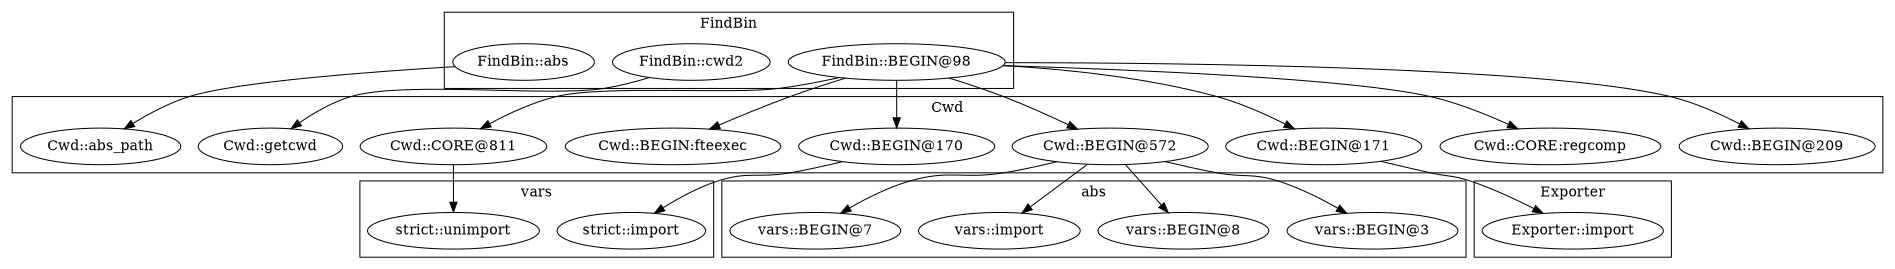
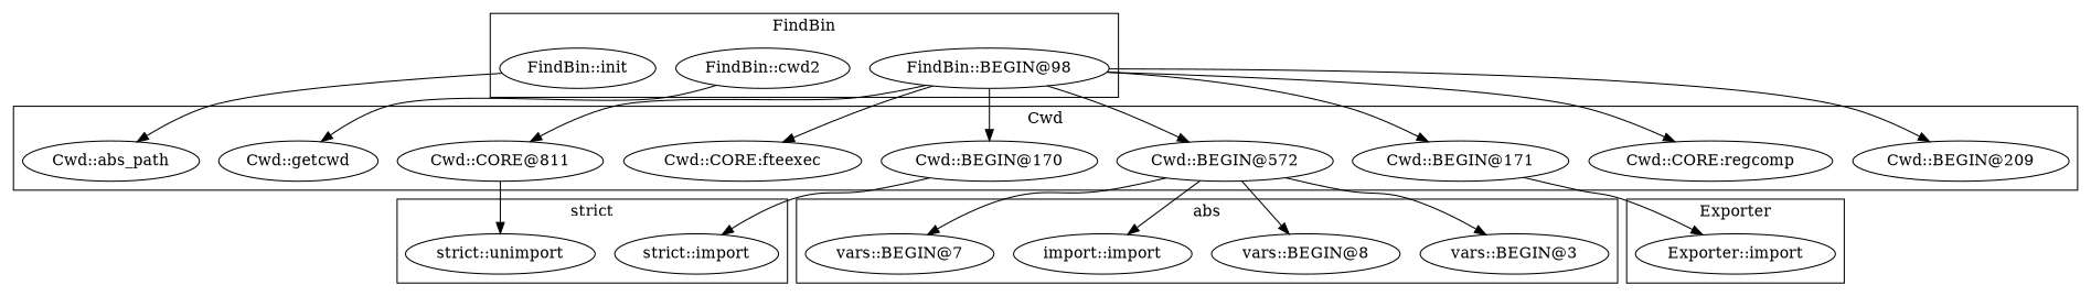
  digraph {
    "strict::import"
    "strict::unimport"
    "vars::BEGIN@3"
    "vars::BEGIN@8"
-   "vars::import"
+   "vars::import" [label="import::import"]
    "vars::BEGIN@7"
    "Exporter::import"
    "FindBin::BEGIN@98"
    "FindBin::cwd2"
-   "FindBin::init" [label="FindBin::abs"]
+   "FindBin::init"
    n11 [label="Cwd::CORE@811"]
    n12 [label="Cwd::BEGIN@572"]
    "Cwd::BEGIN@170"
    "Cwd::abs_path"
-   "Cwd::CORE:fteexec" [label="Cwd::BEGIN:fteexec"]
+   "Cwd::CORE:fteexec"
    "Cwd::BEGIN@171"
    "Cwd::BEGIN@209"
    "Cwd::getcwd"
    "Cwd::CORE:regcomp"
    subgraph cluster_1 {
-     label=vars
+     label="strict"
      "strict::import"
      "strict::unimport"
    }
    subgraph cluster_2 {
      label=abs
      "vars::BEGIN@3"
      "vars::BEGIN@8"
      "vars::import"
      "vars::BEGIN@7"
    }
    subgraph cluster_3 {
      label=Exporter
      "Exporter::import"
    }
    subgraph cluster_4 {
      label=FindBin
      "FindBin::BEGIN@98"
      "FindBin::cwd2"
      "FindBin::init"
    }
    subgraph cluster_5 {
      label=Cwd
      n11
      n12
      "Cwd::BEGIN@170"
      "Cwd::abs_path"
      "Cwd::CORE:fteexec"
      "Cwd::BEGIN@171"
      "Cwd::BEGIN@209"
      "Cwd::getcwd"
      "Cwd::CORE:regcomp"
    }
    "FindBin::BEGIN@98" -> n11
    "FindBin::BEGIN@98" -> n12
    "FindBin::BEGIN@98" -> "Cwd::BEGIN@170"
    "FindBin::BEGIN@98" -> "Cwd::CORE:fteexec"
    "FindBin::BEGIN@98" -> "Cwd::BEGIN@171"
    "FindBin::BEGIN@98" -> "Cwd::BEGIN@209"
    "FindBin::BEGIN@98" -> "Cwd::CORE:regcomp"
    "FindBin::cwd2" -> "Cwd::getcwd"
    "FindBin::init" -> "Cwd::abs_path"
    n11 -> "strict::unimport"
    n12 -> "vars::BEGIN@3"
    n12 -> "vars::BEGIN@8"
    n12 -> "vars::import"
    n12 -> "vars::BEGIN@7"
    "Cwd::BEGIN@170" -> "strict::import"
    "Cwd::BEGIN@171" -> "Exporter::import"
  }
